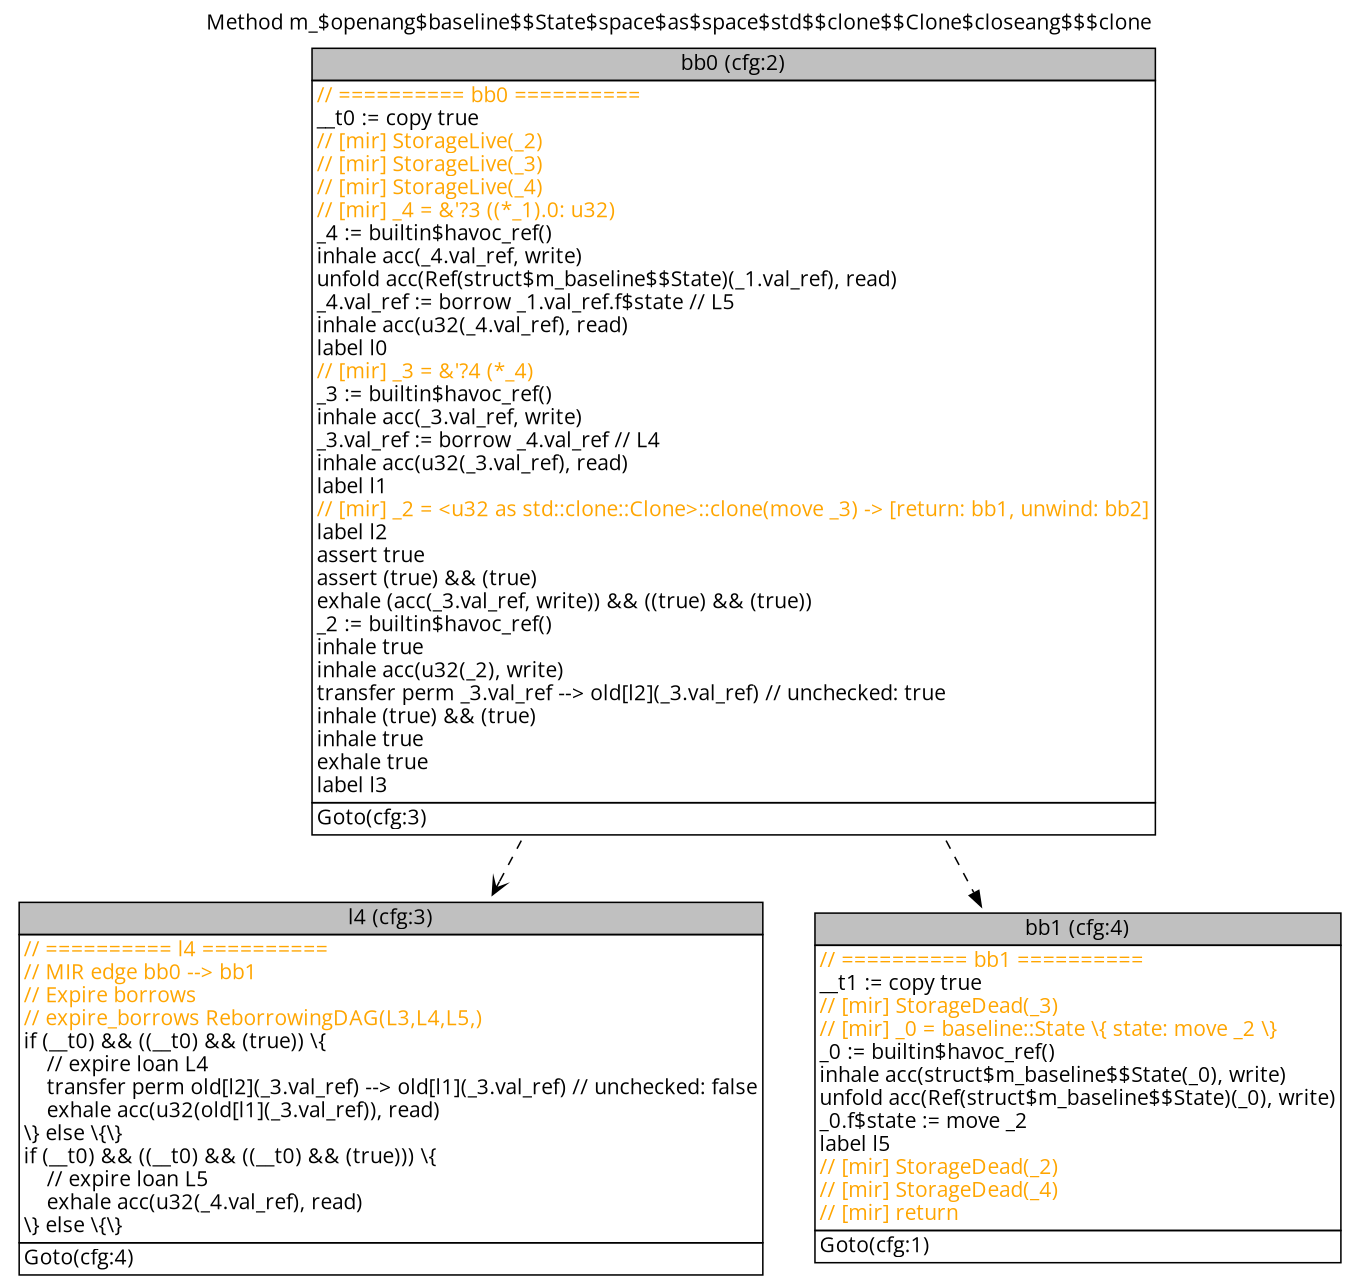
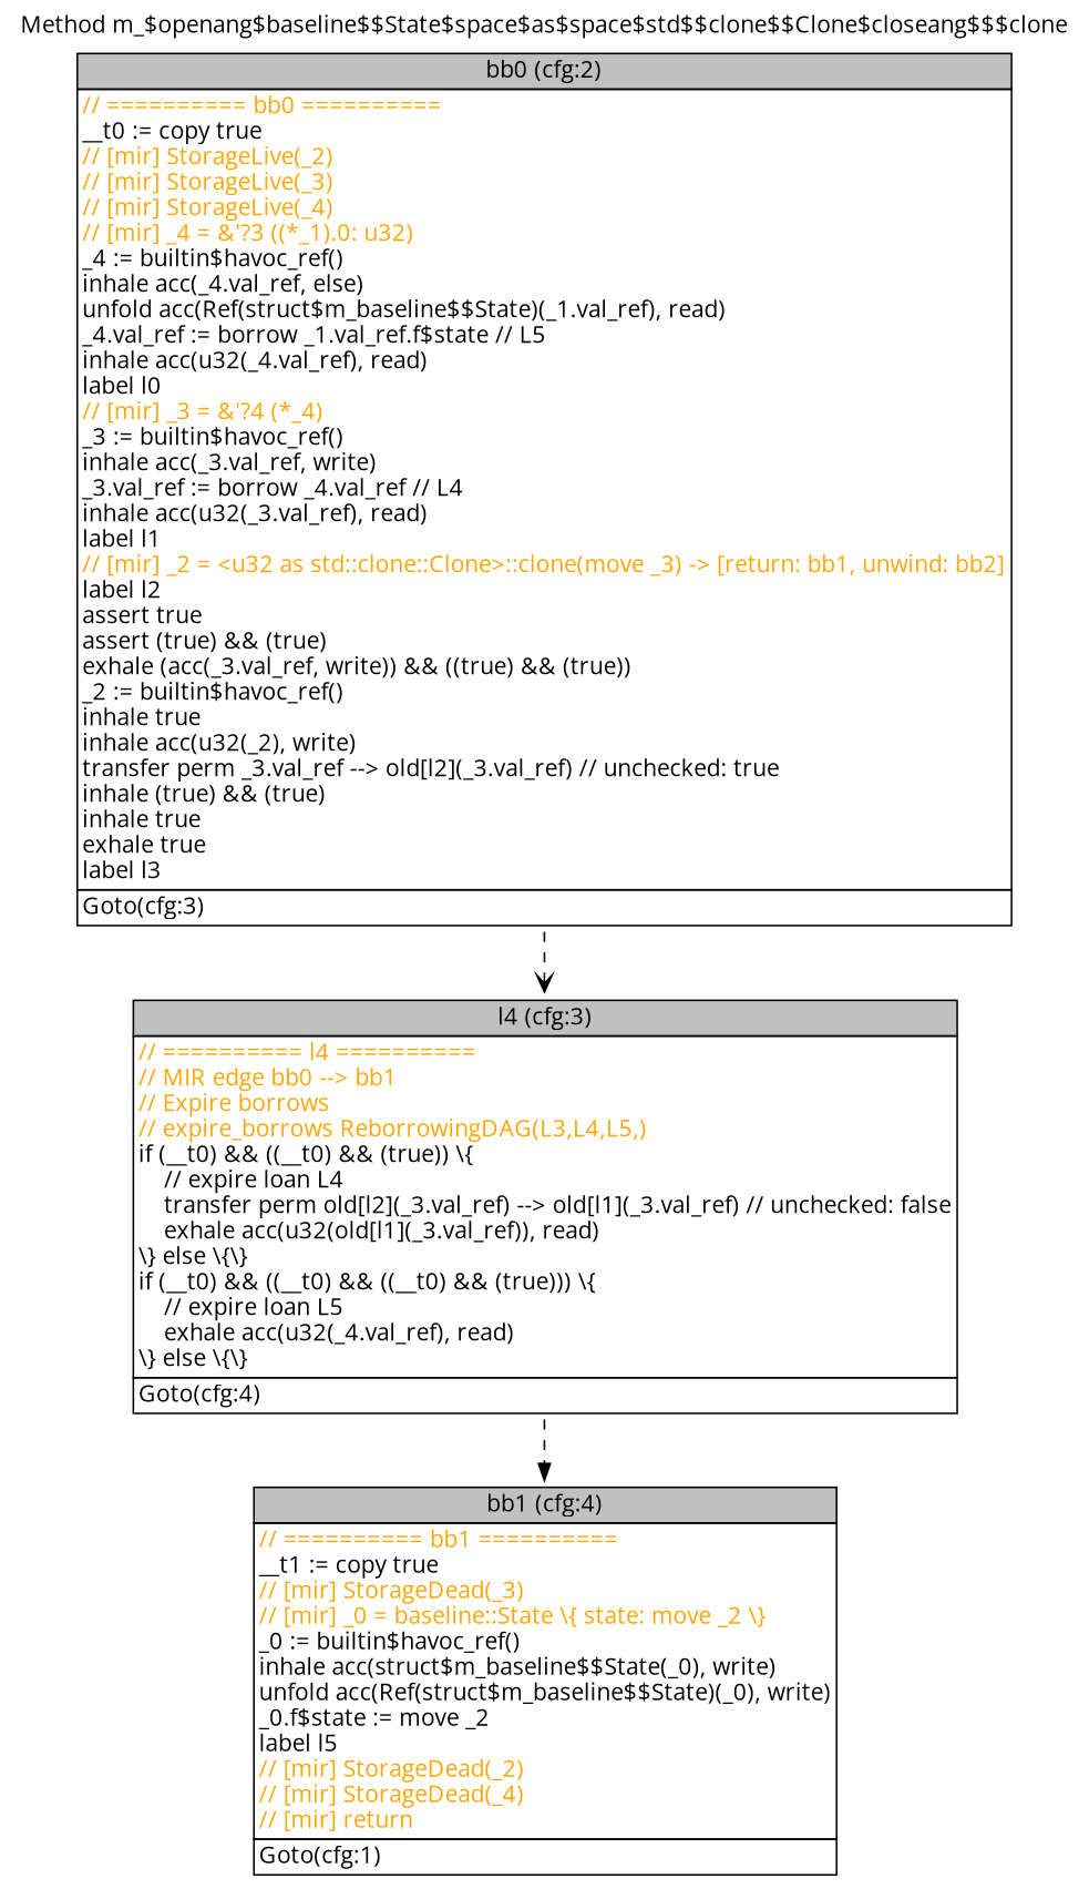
  digraph {
    fontname="Open Sans"
    label="Method m_$openang$baseline$$State$space$as$space$std$$clone$$Clone$closeang$$$clone"
    labelloc=t
    node [fontname="Open Sans" shape=none]
    edge [fontname="Open Sans" style=dashed]
-   n1 [label=<<table border="0" cellborder="1" cellspacing="0"><tr><td bgcolor="gray" align="center">bb0 (cfg:2)</td></tr><tr><td align="left" balign="left"><font color="orange">// ========== bb0 ==========</font><br/>__t0 := copy true<br/><font color="orange">// [mir] StorageLive(_2)</font><br/><font color="orange">// [mir] StorageLive(_3)</font><br/><font color="orange">// [mir] StorageLive(_4)</font><br/><font color="orange">// [mir] _4 = &amp;'?3 ((*_1).0: u32)</font><br/>_4 := builtin$havoc_ref()<br/>inhale acc(_4.val_ref, write)<br/>unfold acc(Ref(struct$m_baseline$$State)(_1.val_ref), read)<br/>_4.val_ref := borrow _1.val_ref.f$state // L5<br/>inhale acc(u32(_4.val_ref), read)<br/>label l0<br/><font color="orange">// [mir] _3 = &amp;'?4 (*_4)</font><br/>_3 := builtin$havoc_ref()<br/>inhale acc(_3.val_ref, write)<br/>_3.val_ref := borrow _4.val_ref // L4<br/>inhale acc(u32(_3.val_ref), read)<br/>label l1<br/><font color="orange">// [mir] _2 = &lt;u32 as std::clone::Clone&gt;::clone(move _3) -&gt; [return: bb1, unwind: bb2]</font><br/>label l2<br/>assert true<br/>assert (true) &amp;&amp; (true)<br/>exhale (acc(_3.val_ref, write)) &amp;&amp; ((true) &amp;&amp; (true))<br/>_2 := builtin$havoc_ref()<br/>inhale true<br/>inhale acc(u32(_2), write)<br/>transfer perm _3.val_ref --&gt; old[l2](_3.val_ref) // unchecked: true<br/>inhale (true) &amp;&amp; (true)<br/>inhale true<br/>exhale true<br/>label l3</td></tr><tr><td align="left">Goto(cfg:3)<br/></td></tr></table>>]
+   n1 [label=<<table border="0" cellborder="1" cellspacing="0"><tr><td bgcolor="gray" align="center">bb0 (cfg:2)</td></tr><tr><td align="left" balign="left"><font color="orange">// ========== bb0 ==========</font><br/>__t0 := copy true<br/><font color="orange">// [mir] StorageLive(_2)</font><br/><font color="orange">// [mir] StorageLive(_3)</font><br/><font color="orange">// [mir] StorageLive(_4)</font><br/><font color="orange">// [mir] _4 = &amp;'?3 ((*_1).0: u32)</font><br/>_4 := builtin$havoc_ref()<br/>inhale acc(_4.val_ref, else)<br/>unfold acc(Ref(struct$m_baseline$$State)(_1.val_ref), read)<br/>_4.val_ref := borrow _1.val_ref.f$state // L5<br/>inhale acc(u32(_4.val_ref), read)<br/>label l0<br/><font color="orange">// [mir] _3 = &amp;'?4 (*_4)</font><br/>_3 := builtin$havoc_ref()<br/>inhale acc(_3.val_ref, write)<br/>_3.val_ref := borrow _4.val_ref // L4<br/>inhale acc(u32(_3.val_ref), read)<br/>label l1<br/><font color="orange">// [mir] _2 = &lt;u32 as std::clone::Clone&gt;::clone(move _3) -&gt; [return: bb1, unwind: bb2]</font><br/>label l2<br/>assert true<br/>assert (true) &amp;&amp; (true)<br/>exhale (acc(_3.val_ref, write)) &amp;&amp; ((true) &amp;&amp; (true))<br/>_2 := builtin$havoc_ref()<br/>inhale true<br/>inhale acc(u32(_2), write)<br/>transfer perm _3.val_ref --&gt; old[l2](_3.val_ref) // unchecked: true<br/>inhale (true) &amp;&amp; (true)<br/>inhale true<br/>exhale true<br/>label l3</td></tr><tr><td align="left">Goto(cfg:3)<br/></td></tr></table>>]
    n2 [label=<<table border="0" cellborder="1" cellspacing="0"><tr><td bgcolor="gray" align="center">l4 (cfg:3)</td></tr><tr><td align="left" balign="left"><font color="orange">// ========== l4 ==========</font><br/><font color="orange">// MIR edge bb0 --&gt; bb1</font><br/><font color="orange">// Expire borrows</font><br/><font color="orange">// expire_borrows ReborrowingDAG(L3,L4,L5,)</font><br/>if (__t0) &amp;&amp; ((__t0) &amp;&amp; (true)) \{<br/>    // expire loan L4<br/>    transfer perm old[l2](_3.val_ref) --&gt; old[l1](_3.val_ref) // unchecked: false<br/>    exhale acc(u32(old[l1](_3.val_ref)), read)<br/>\} else \{\}<br/>if (__t0) &amp;&amp; ((__t0) &amp;&amp; ((__t0) &amp;&amp; (true))) \{<br/>    // expire loan L5<br/>    exhale acc(u32(_4.val_ref), read)<br/>\} else \{\}</td></tr><tr><td align="left">Goto(cfg:4)<br/></td></tr></table>>]
    n3 [label=<<table border="0" cellborder="1" cellspacing="0"><tr><td bgcolor="gray" align="center">bb1 (cfg:4)</td></tr><tr><td align="left" balign="left"><font color="orange">// ========== bb1 ==========</font><br/>__t1 := copy true<br/><font color="orange">// [mir] StorageDead(_3)</font><br/><font color="orange">// [mir] _0 = baseline::State \{ state: move _2 \}</font><br/>_0 := builtin$havoc_ref()<br/>inhale acc(struct$m_baseline$$State(_0), write)<br/>unfold acc(Ref(struct$m_baseline$$State)(_0), write)<br/>_0.f$state := move _2<br/>label l5<br/><font color="orange">// [mir] StorageDead(_2)</font><br/><font color="orange">// [mir] StorageDead(_4)</font><br/><font color="orange">// [mir] return</font></td></tr><tr><td align="left">Goto(cfg:1)<br/></td></tr></table>>]
    n1 -> n2 [arrowhead=vee]
-   n1 -> n3 [arrowhead=normal]
+   n2 -> n3 [arrowhead=normal]
  }
